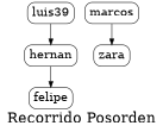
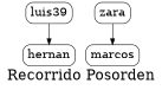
  digraph {
    fontsize=25
    label="Recorrido Posorden"
    rankdir=TB
    node [fontsize=20 shape=box style=rounded]
    n1 [label=luis39]
    hernan
-   felipe
    zara
    marcos
    n1 -> hernan
-   hernan -> felipe
-   marcos -> zara
+   zara -> marcos
  }
